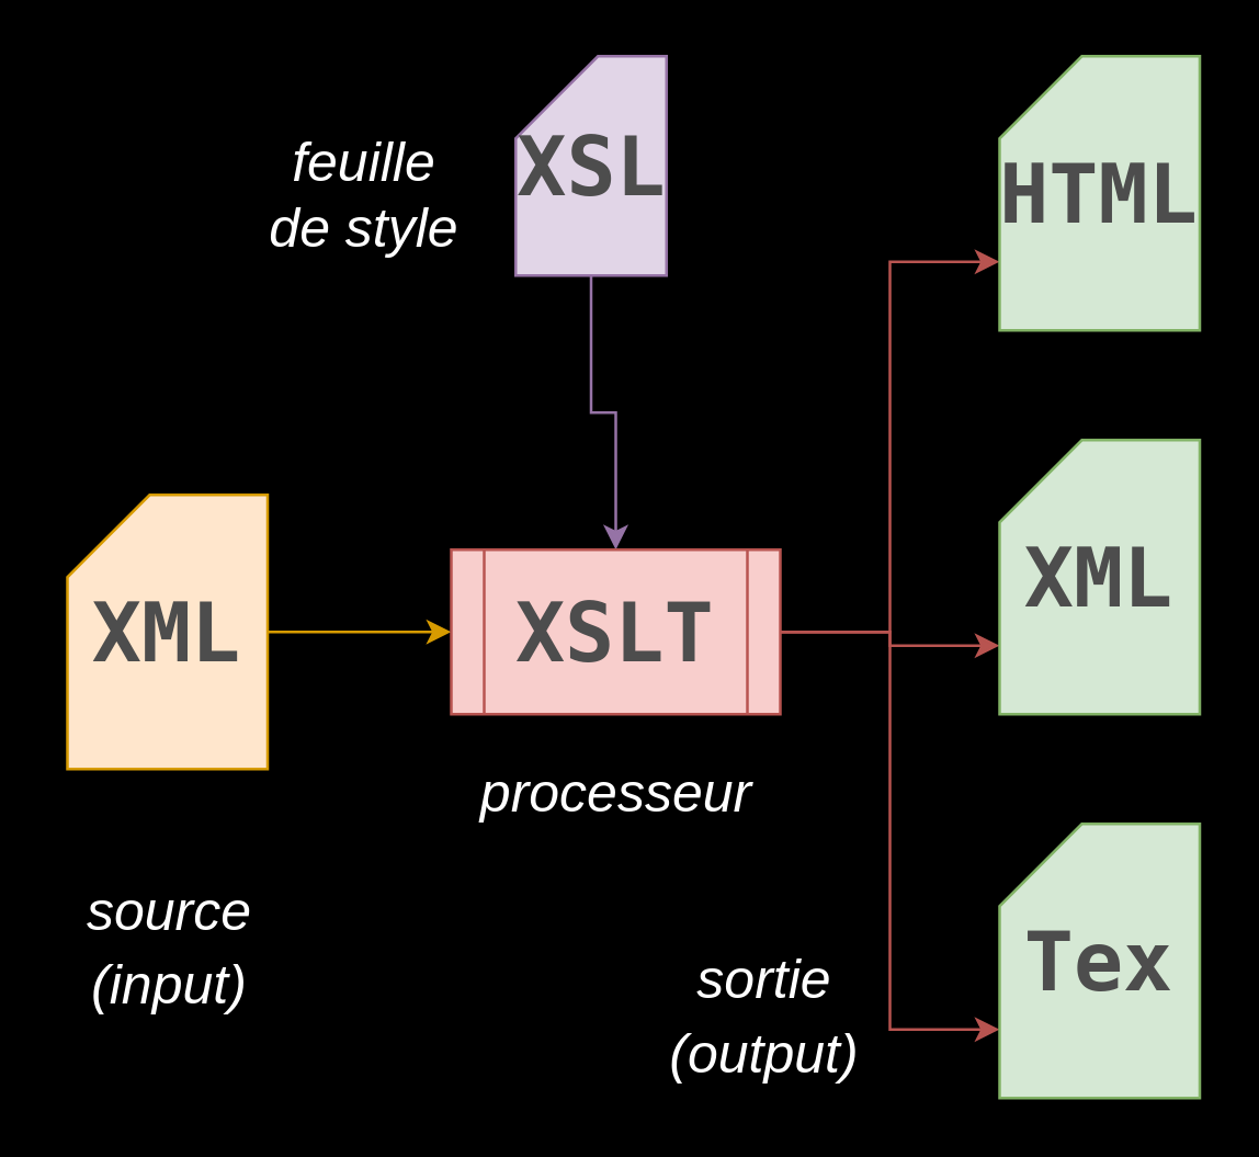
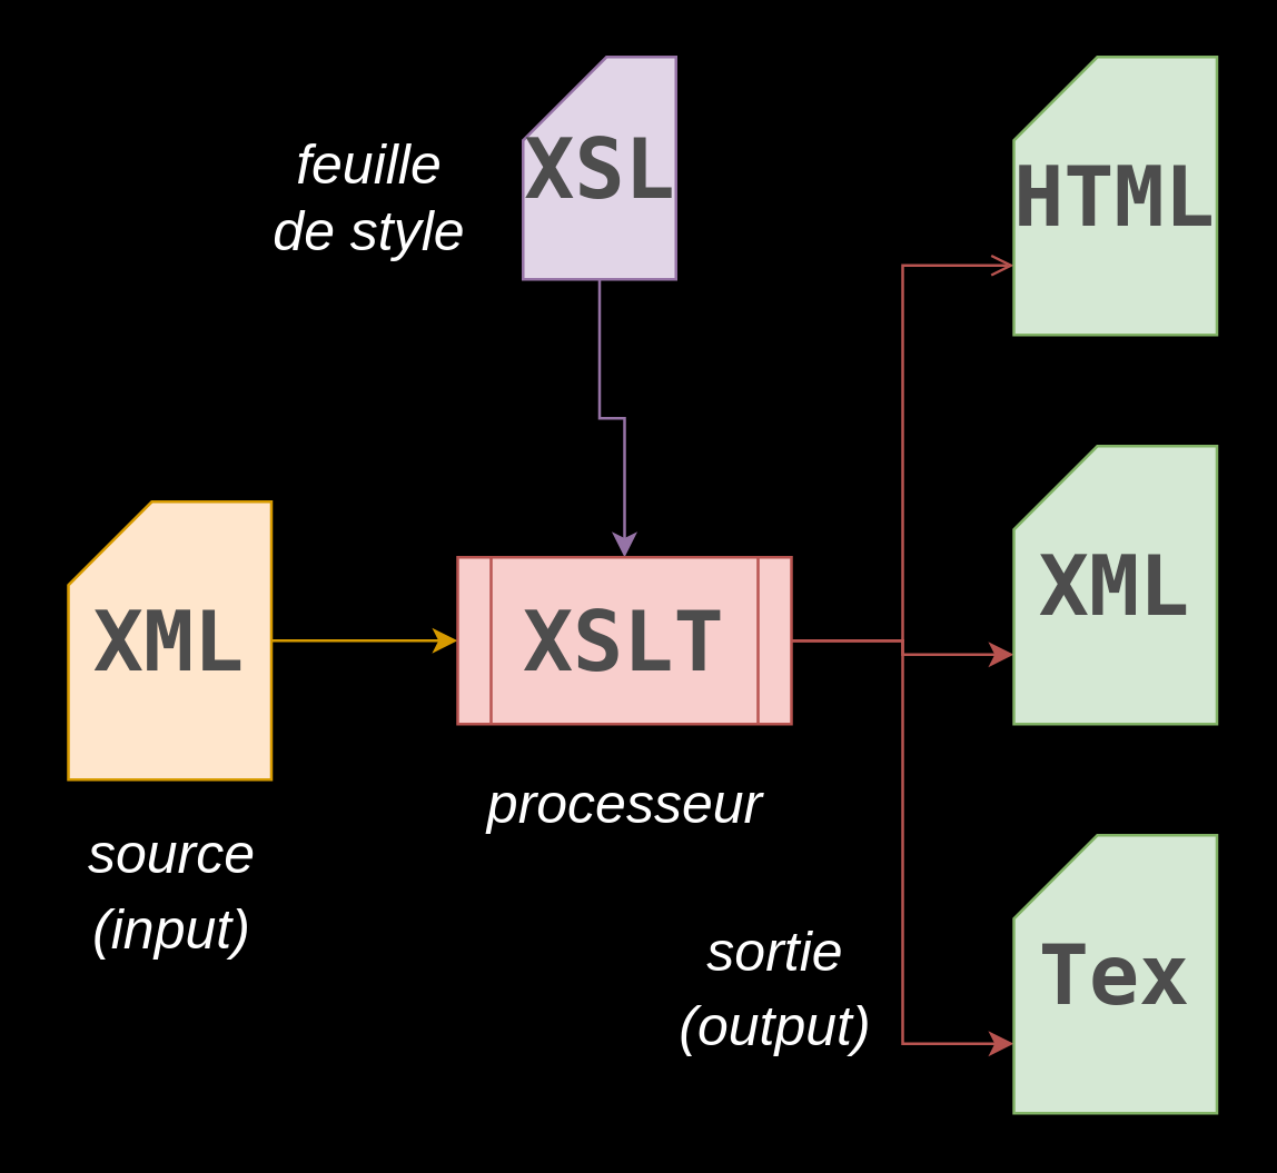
  <mxCell id="0" />
  <mxCell id="1" parent="0" />
  <mxCell id="2" style="edgeStyle=orthogonalEdgeStyle;rounded=0;orthogonalLoop=1;jettySize=auto;html=1;exitX=1;exitY=0.5;exitDx=0;exitDy=0;exitPerimeter=0;strokeColor=#d79b00;fontSize=30;fontColor=#4D4D4D;fillColor=#ffe6cc;" edge="1" parent="1" source="3" target="9"><mxGeometry relative="1" as="geometry" /></mxCell>
  <mxCell id="3" value="&lt;div style=&quot;font-size: 30px;&quot;&gt;&lt;pre&gt;&lt;font style=&quot;font-size: 30px;&quot; color=&quot;#4D4D4D&quot;&gt;&lt;b&gt;XML&lt;/b&gt;&lt;/font&gt;&lt;/pre&gt;&lt;/div&gt;" style="shape=card;whiteSpace=wrap;html=1;strokeColor=#d79b00;fontSize=15;fillColor=#ffe6cc;" vertex="1" parent="1"><mxGeometry x="24" y="180" width="73" height="100" as="geometry" /></mxCell>
  <mxCell id="4" style="edgeStyle=orthogonalEdgeStyle;rounded=0;orthogonalLoop=1;jettySize=auto;html=1;exitX=0.5;exitY=1;exitDx=0;exitDy=0;exitPerimeter=0;strokeColor=#9673a6;fontSize=30;fontColor=#4D4D4D;fillColor=#e1d5e7;" edge="1" parent="1" source="5" target="9"><mxGeometry relative="1" as="geometry" /></mxCell>
  <mxCell id="5" value="&lt;div style=&quot;font-size: 19px;&quot;&gt;&lt;pre&gt;&lt;font style=&quot;font-size: 30px;&quot; color=&quot;#4D4D4D&quot;&gt;&lt;b&gt;XSL&lt;/b&gt;&lt;/font&gt;&lt;/pre&gt;&lt;/div&gt;" style="shape=card;whiteSpace=wrap;html=1;strokeColor=#9673a6;fontSize=15;fillColor=#e1d5e7;" vertex="1" parent="1"><mxGeometry x="187.5" y="20" width="55" height="80" as="geometry" /></mxCell>
- <mxCell id="6" style="edgeStyle=orthogonalEdgeStyle;rounded=0;orthogonalLoop=1;jettySize=auto;html=1;exitX=1;exitY=0.5;exitDx=0;exitDy=0;entryX=0;entryY=0;entryDx=0;entryDy=75;entryPerimeter=0;strokeColor=#b85450;fontSize=30;fontColor=#4D4D4D;fillColor=#f8cecc;" edge="1" parent="1" source="9" target="10"><mxGeometry relative="1" as="geometry" /></mxCell>
+ <mxCell id="6" style="edgeStyle=orthogonalEdgeStyle;rounded=0;orthogonalLoop=1;jettySize=auto;html=1;exitX=1;exitY=0.5;exitDx=0;exitDy=0;entryX=0;entryY=0;entryDx=0;entryDy=75;entryPerimeter=0;strokeColor=#b85450;fontSize=30;fontColor=#4D4D4D;fillColor=#f8cecc;endArrow=open;" edge="1" parent="1" source="9" target="10"><mxGeometry relative="1" as="geometry" /></mxCell>
  <mxCell id="7" style="edgeStyle=orthogonalEdgeStyle;rounded=0;orthogonalLoop=1;jettySize=auto;html=1;exitX=1;exitY=0.5;exitDx=0;exitDy=0;entryX=0;entryY=0;entryDx=0;entryDy=75;entryPerimeter=0;strokeColor=#b85450;fontSize=30;fontColor=#4D4D4D;fillColor=#f8cecc;" edge="1" parent="1" source="9" target="12"><mxGeometry relative="1" as="geometry" /></mxCell>
  <mxCell id="8" style="edgeStyle=orthogonalEdgeStyle;rounded=0;orthogonalLoop=1;jettySize=auto;html=1;exitX=1;exitY=0.5;exitDx=0;exitDy=0;entryX=0;entryY=0;entryDx=0;entryDy=75;entryPerimeter=0;strokeColor=#b85450;fontSize=30;fontColor=#4D4D4D;fillColor=#f8cecc;" edge="1" parent="1" source="9" target="11"><mxGeometry relative="1" as="geometry" /></mxCell>
  <mxCell id="9" value="&lt;pre style=&quot;font-size: 30px;&quot;&gt;&lt;b&gt;&lt;font style=&quot;font-size: 30px;&quot; color=&quot;#4D4D4D&quot;&gt;XSLT&lt;/font&gt;&lt;/b&gt;&lt;/pre&gt;" style="shape=process;whiteSpace=wrap;html=1;backgroundOutline=1;strokeColor=#b85450;fontSize=19;fillColor=#f8cecc;" vertex="1" parent="1"><mxGeometry x="164" y="200" width="120" height="60" as="geometry" /></mxCell>
  <mxCell id="10" value="&lt;div style=&quot;font-size: 19px;&quot;&gt;&lt;pre&gt;&lt;font style=&quot;font-size: 30px;&quot; color=&quot;#4D4D4D&quot;&gt;&lt;b&gt;HTML&lt;/b&gt;&lt;/font&gt;&lt;/pre&gt;&lt;/div&gt;" style="shape=card;whiteSpace=wrap;html=1;strokeColor=#82b366;fontSize=15;fillColor=#d5e8d4;" vertex="1" parent="1"><mxGeometry x="364" y="20" width="73" height="100" as="geometry" /></mxCell>
  <mxCell id="11" value="&lt;div style=&quot;font-size: 19px;&quot;&gt;&lt;pre&gt;&lt;font style=&quot;font-size: 30px;&quot; color=&quot;#4D4D4D&quot;&gt;&lt;b&gt;XML&lt;/b&gt;&lt;/font&gt;&lt;/pre&gt;&lt;/div&gt;" style="shape=card;whiteSpace=wrap;html=1;strokeColor=#82b366;fontSize=15;fillColor=#d5e8d4;" vertex="1" parent="1"><mxGeometry x="364" y="160" width="73" height="100" as="geometry" /></mxCell>
  <mxCell id="12" value="&lt;div style=&quot;font-size: 19px;&quot;&gt;&lt;pre&gt;&lt;font style=&quot;font-size: 30px;&quot; color=&quot;#4D4D4D&quot;&gt;&lt;b&gt;Tex&lt;/b&gt;&lt;/font&gt;&lt;/pre&gt;&lt;/div&gt;" style="shape=card;whiteSpace=wrap;html=1;strokeColor=#82b366;fontSize=15;fillColor=#d5e8d4;" vertex="1" parent="1"><mxGeometry x="364" y="300" width="73" height="100" as="geometry" /></mxCell>
  <mxCell id="13" value="&lt;div style=&quot;font-size: 20px;&quot;&gt;&lt;i&gt;&lt;font style=&quot;font-size: 20px;&quot; color=&quot;#FFFFFF&quot;&gt;feuille&lt;/font&gt;&lt;/i&gt;&lt;/div&gt;&lt;div style=&quot;font-size: 20px;&quot;&gt;&lt;i&gt;&lt;font style=&quot;font-size: 20px;&quot; color=&quot;#FFFFFF&quot;&gt;de style&lt;br&gt;&lt;/font&gt;&lt;/i&gt;&lt;/div&gt;" style="text;html=1;align=center;verticalAlign=middle;resizable=0;points=[];autosize=1;strokeColor=none;fillColor=none;fontSize=30;fontColor=#4D4D4D;" vertex="1" parent="1"><mxGeometry x="87" y="40" width="90" height="60" as="geometry" /></mxCell>
- <mxCell id="14" value="&lt;i&gt;&lt;font style=&quot;font-size: 20px;&quot; color=&quot;#FFFFFF&quot;&gt;source&lt;/font&gt;&lt;/i&gt;&lt;div style=&quot;font-size: 20px;&quot;&gt;&lt;i&gt;&lt;font style=&quot;font-size: 20px;&quot; color=&quot;#FFFFFF&quot;&gt;(input)&lt;/font&gt;&lt;/i&gt;&lt;/div&gt;" style="text;html=1;align=center;verticalAlign=middle;resizable=0;points=[];autosize=1;strokeColor=none;fillColor=none;fontSize=30;fontColor=#4D4D4D;" vertex="1" parent="1"><mxGeometry x="20.5" y="305" width="80" height="70" as="geometry" /></mxCell>
+ <mxCell id="14" value="&lt;i&gt;&lt;font style=&quot;font-size: 20px;&quot; color=&quot;#FFFFFF&quot;&gt;source&lt;/font&gt;&lt;/i&gt;&lt;div style=&quot;font-size: 20px;&quot;&gt;&lt;i&gt;&lt;font style=&quot;font-size: 20px;&quot; color=&quot;#FFFFFF&quot;&gt;(input)&lt;/font&gt;&lt;/i&gt;&lt;/div&gt;" style="text;html=1;align=center;verticalAlign=middle;resizable=0;points=[];autosize=1;strokeColor=none;fillColor=none;fontSize=30;fontColor=#4D4D4D;" vertex="1" parent="1"><mxGeometry x="20.5" y="280" width="80" height="70" as="geometry" /></mxCell>
  <mxCell id="15" value="&lt;i&gt;&lt;font style=&quot;font-size: 20px;&quot; color=&quot;#FFFFFF&quot;&gt;processeur&lt;/font&gt;&lt;/i&gt;" style="text;html=1;align=center;verticalAlign=middle;resizable=0;points=[];autosize=1;strokeColor=none;fillColor=none;fontSize=30;fontColor=#4D4D4D;" vertex="1" parent="1"><mxGeometry x="164" y="260" width="120" height="50" as="geometry" /></mxCell>
- <mxCell id="16" value="&lt;i&gt;&lt;font style=&quot;font-size: 20px;&quot; color=&quot;#FFFFFF&quot;&gt;sortie&lt;/font&gt;&lt;/i&gt;&lt;div style=&quot;font-size: 20px;&quot;&gt;&lt;i&gt;&lt;font style=&quot;font-size: 20px;&quot; color=&quot;#FFFFFF&quot;&gt;(output)&lt;/font&gt;&lt;/i&gt;&lt;/div&gt;" style="text;html=1;align=center;verticalAlign=middle;resizable=0;points=[];autosize=1;strokeColor=none;fillColor=none;fontSize=30;fontColor=#4D4D4D;" vertex="1" parent="1"><mxGeometry x="233" y="330" width="90" height="70" as="geometry" /></mxCell>
+ <mxCell id="16" value="&lt;i&gt;&lt;font style=&quot;font-size: 20px;&quot; color=&quot;#FFFFFF&quot;&gt;sortie&lt;/font&gt;&lt;/i&gt;&lt;div style=&quot;font-size: 20px;&quot;&gt;&lt;i&gt;&lt;font style=&quot;font-size: 20px;&quot; color=&quot;#FFFFFF&quot;&gt;(output)&lt;/font&gt;&lt;/i&gt;&lt;/div&gt;" style="text;html=1;align=center;verticalAlign=middle;resizable=0;points=[];autosize=1;strokeColor=none;fillColor=none;fontSize=30;fontColor=#4D4D4D;" vertex="1" parent="1"><mxGeometry x="233" y="315" width="90" height="70" as="geometry" /></mxCell>
